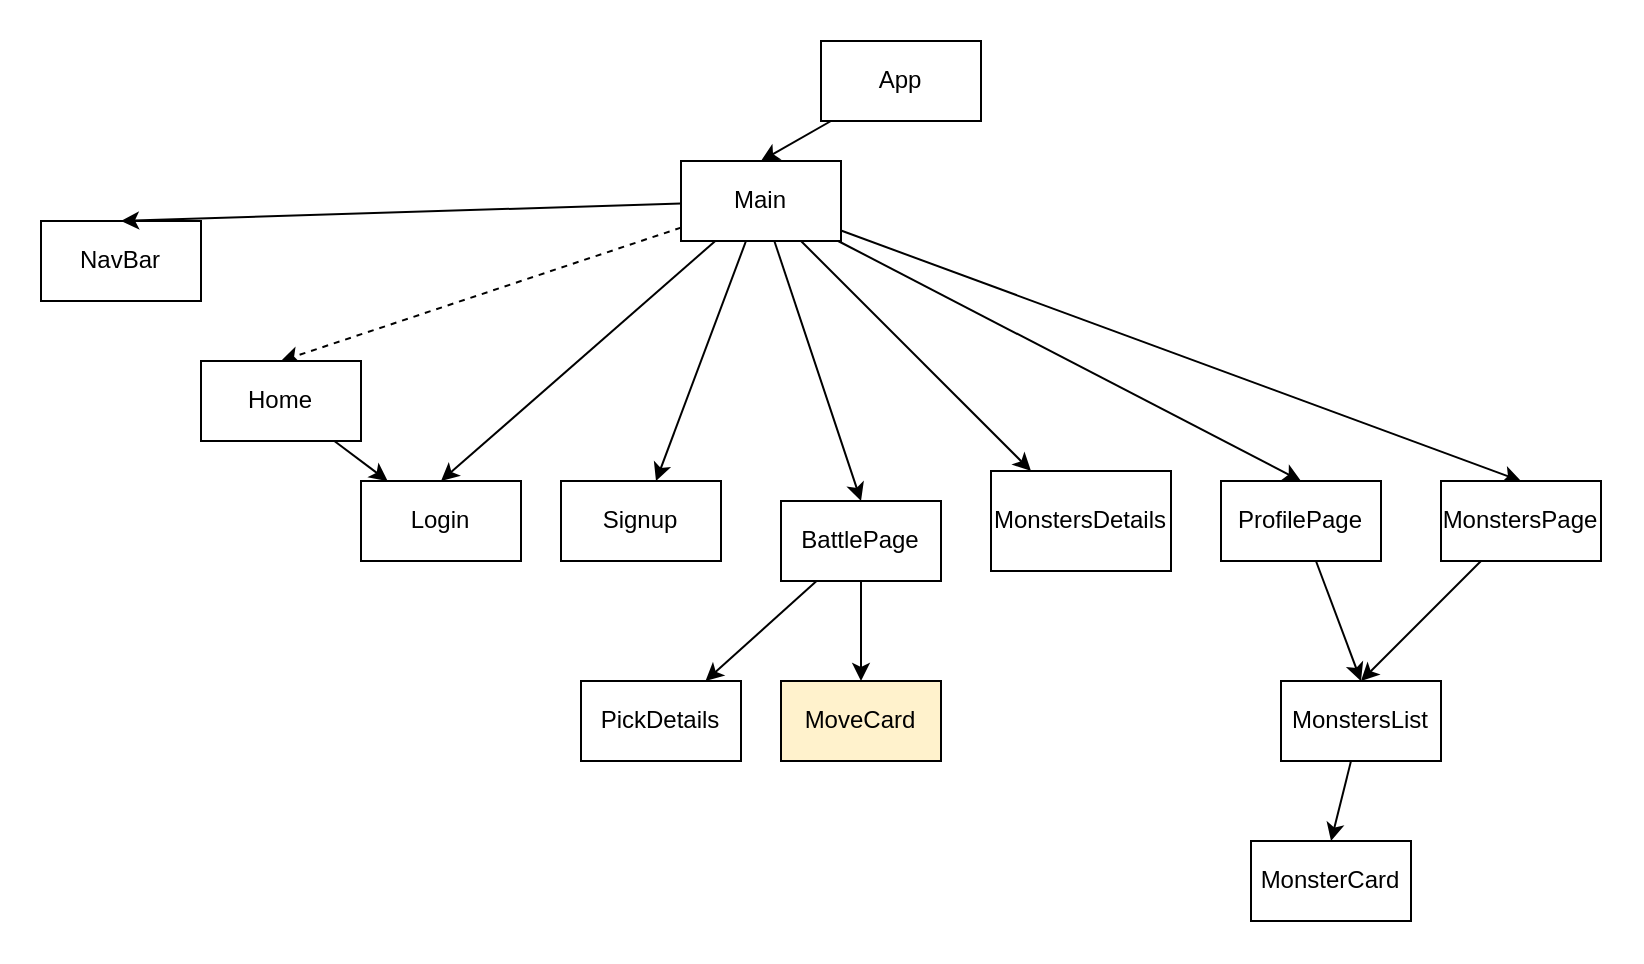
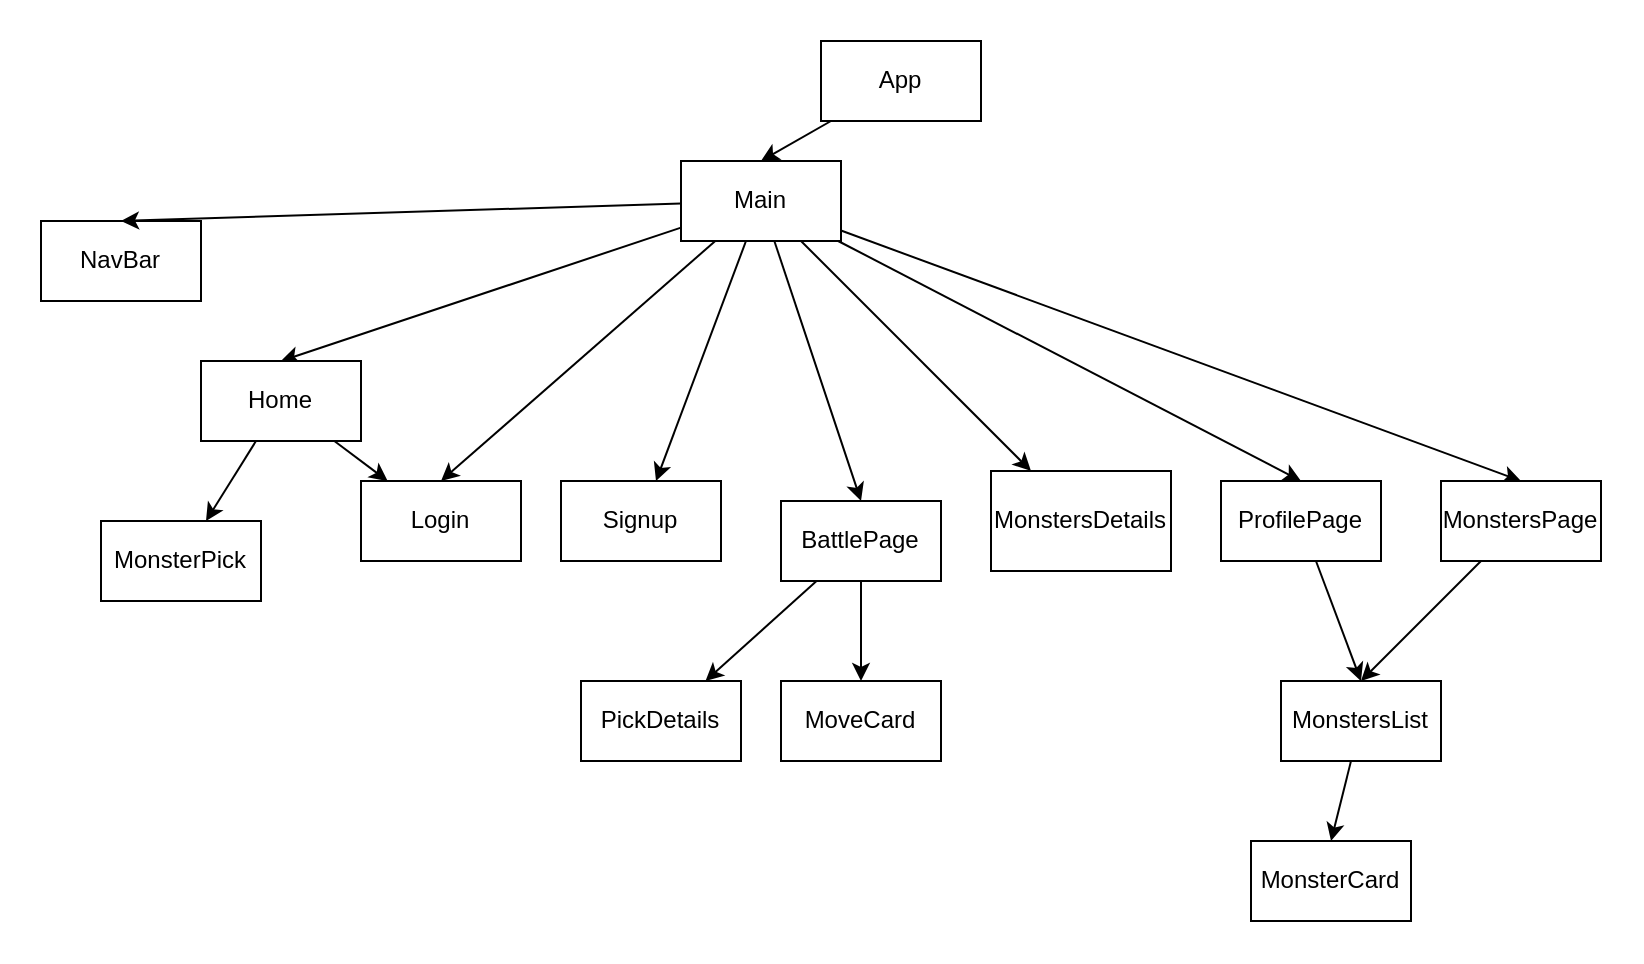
  <mxCell id="0" />
  <mxCell id="1" parent="0" />
  <mxCell id="2" style="edgeStyle=none;html=1;entryX=0.5;entryY=0;entryDx=0;entryDy=0;" parent="1" source="3" target="17" edge="1"><mxGeometry relative="1" as="geometry" /></mxCell>
  <mxCell id="3" value="App" style="rounded=0;whiteSpace=wrap;html=1;" parent="1" vertex="1"><mxGeometry x="410" y="20" width="80" height="40" as="geometry" /></mxCell>
  <mxCell id="4" value="NavBar" style="rounded=0;whiteSpace=wrap;html=1;" parent="1" vertex="1"><mxGeometry x="20" y="110" width="80" height="40" as="geometry" /></mxCell>
  <mxCell id="5" style="edgeStyle=none;html=1;" edge="1" parent="1" source="7" target="30"><mxGeometry relative="1" as="geometry" /></mxCell>
  <mxCell id="6" style="edgeStyle=none;html=1;" edge="1" parent="1" source="7" target="31"><mxGeometry relative="1" as="geometry" /></mxCell>
  <mxCell id="7" value="BattlePage" style="rounded=0;whiteSpace=wrap;html=1;" parent="1" vertex="1"><mxGeometry x="390" y="250" width="80" height="40" as="geometry" /></mxCell>
  <mxCell id="8" value="Login" style="rounded=0;whiteSpace=wrap;html=1;" parent="1" vertex="1"><mxGeometry x="180" y="240" width="80" height="40" as="geometry" /></mxCell>
  <mxCell id="9" style="edgeStyle=none;html=1;entryX=0.5;entryY=0;entryDx=0;entryDy=0;" parent="1" source="17" target="8" edge="1"><mxGeometry relative="1" as="geometry" /></mxCell>
  <mxCell id="10" style="edgeStyle=none;html=1;entryX=0.5;entryY=0;entryDx=0;entryDy=0;" parent="1" source="17" target="4" edge="1"><mxGeometry relative="1" as="geometry" /></mxCell>
  <mxCell id="11" style="edgeStyle=none;html=1;entryX=0.5;entryY=0;entryDx=0;entryDy=0;" parent="1" source="17" target="7" edge="1"><mxGeometry relative="1" as="geometry" /></mxCell>
- <mxCell id="12" style="edgeStyle=none;html=1;entryX=0.5;entryY=0;entryDx=0;entryDy=0;dashed=1;" parent="1" source="17" target="20" edge="1"><mxGeometry relative="1" as="geometry" /></mxCell>
+ <mxCell id="12" style="edgeStyle=none;html=1;entryX=0.5;entryY=0;entryDx=0;entryDy=0;" parent="1" source="17" target="20" edge="1"><mxGeometry relative="1" as="geometry" /></mxCell>
  <mxCell id="13" style="edgeStyle=none;html=1;entryX=0.5;entryY=0;entryDx=0;entryDy=0;" parent="1" source="17" target="22" edge="1"><mxGeometry relative="1" as="geometry" /></mxCell>
  <mxCell id="14" style="edgeStyle=none;html=1;entryX=0.5;entryY=0;entryDx=0;entryDy=0;" parent="1" source="17" target="27" edge="1"><mxGeometry relative="1" as="geometry" /></mxCell>
  <mxCell id="15" style="edgeStyle=none;html=1;" edge="1" parent="1" source="17" target="29"><mxGeometry relative="1" as="geometry" /></mxCell>
  <mxCell id="16" style="edgeStyle=none;html=1;" edge="1" parent="1" source="17" target="32"><mxGeometry relative="1" as="geometry" /></mxCell>
  <mxCell id="17" value="Main" style="rounded=0;whiteSpace=wrap;html=1;" parent="1" vertex="1"><mxGeometry x="340" y="80" width="80" height="40" as="geometry" /></mxCell>
  <mxCell id="18" style="edgeStyle=none;html=1;" edge="1" parent="1" source="20" target="8"><mxGeometry relative="1" as="geometry" /></mxCell>
+ <mxCell id="19" style="edgeStyle=none;html=1;" edge="1" parent="1" source="20" target="28"><mxGeometry relative="1" as="geometry" /></mxCell>
  <mxCell id="20" value="Home" style="rounded=0;whiteSpace=wrap;html=1;" parent="1" vertex="1"><mxGeometry x="100" y="180" width="80" height="40" as="geometry" /></mxCell>
  <mxCell id="21" style="edgeStyle=none;html=1;entryX=0.5;entryY=0;entryDx=0;entryDy=0;" parent="1" source="22" target="24" edge="1"><mxGeometry relative="1" as="geometry" /></mxCell>
  <mxCell id="22" value="MonstersPage" style="rounded=0;whiteSpace=wrap;html=1;" parent="1" vertex="1"><mxGeometry x="720" y="240" width="80" height="40" as="geometry" /></mxCell>
  <mxCell id="23" style="edgeStyle=none;html=1;entryX=0.5;entryY=0;entryDx=0;entryDy=0;" parent="1" source="24" target="25" edge="1"><mxGeometry relative="1" as="geometry" /></mxCell>
  <mxCell id="24" value="MonstersList" style="rounded=0;whiteSpace=wrap;html=1;" parent="1" vertex="1"><mxGeometry x="640" y="340" width="80" height="40" as="geometry" /></mxCell>
  <mxCell id="25" value="MonsterCard" style="rounded=0;whiteSpace=wrap;html=1;" parent="1" vertex="1"><mxGeometry x="625" y="420" width="80" height="40" as="geometry" /></mxCell>
  <mxCell id="26" style="edgeStyle=none;html=1;entryX=0.5;entryY=0;entryDx=0;entryDy=0;" parent="1" source="27" target="24" edge="1"><mxGeometry relative="1" as="geometry" /></mxCell>
  <mxCell id="27" value="ProfilePage" style="rounded=0;whiteSpace=wrap;html=1;" parent="1" vertex="1"><mxGeometry x="610" y="240" width="80" height="40" as="geometry" /></mxCell>
+ <mxCell id="28" value="MonsterPick" style="rounded=0;whiteSpace=wrap;html=1;" vertex="1" parent="1"><mxGeometry x="50" y="260" width="80" height="40" as="geometry" /></mxCell>
  <mxCell id="29" value="Signup" style="rounded=0;whiteSpace=wrap;html=1;" vertex="1" parent="1"><mxGeometry x="280" y="240" width="80" height="40" as="geometry" /></mxCell>
  <mxCell id="30" value="PickDetails" style="rounded=0;whiteSpace=wrap;html=1;" vertex="1" parent="1"><mxGeometry x="290" y="340" width="80" height="40" as="geometry" /></mxCell>
- <mxCell id="31" value="MoveCard" style="rounded=0;whiteSpace=wrap;html=1;fillColor=#fff2cc;" vertex="1" parent="1"><mxGeometry x="390" y="340" width="80" height="40" as="geometry" /></mxCell>
+ <mxCell id="31" value="MoveCard" style="rounded=0;whiteSpace=wrap;html=1;" vertex="1" parent="1"><mxGeometry x="390" y="340" width="80" height="40" as="geometry" /></mxCell>
  <mxCell id="32" value="MonstersDetails" style="rounded=0;whiteSpace=wrap;html=1;" vertex="1" parent="1"><mxGeometry x="495" y="235" width="90" height="50" as="geometry" /></mxCell>
